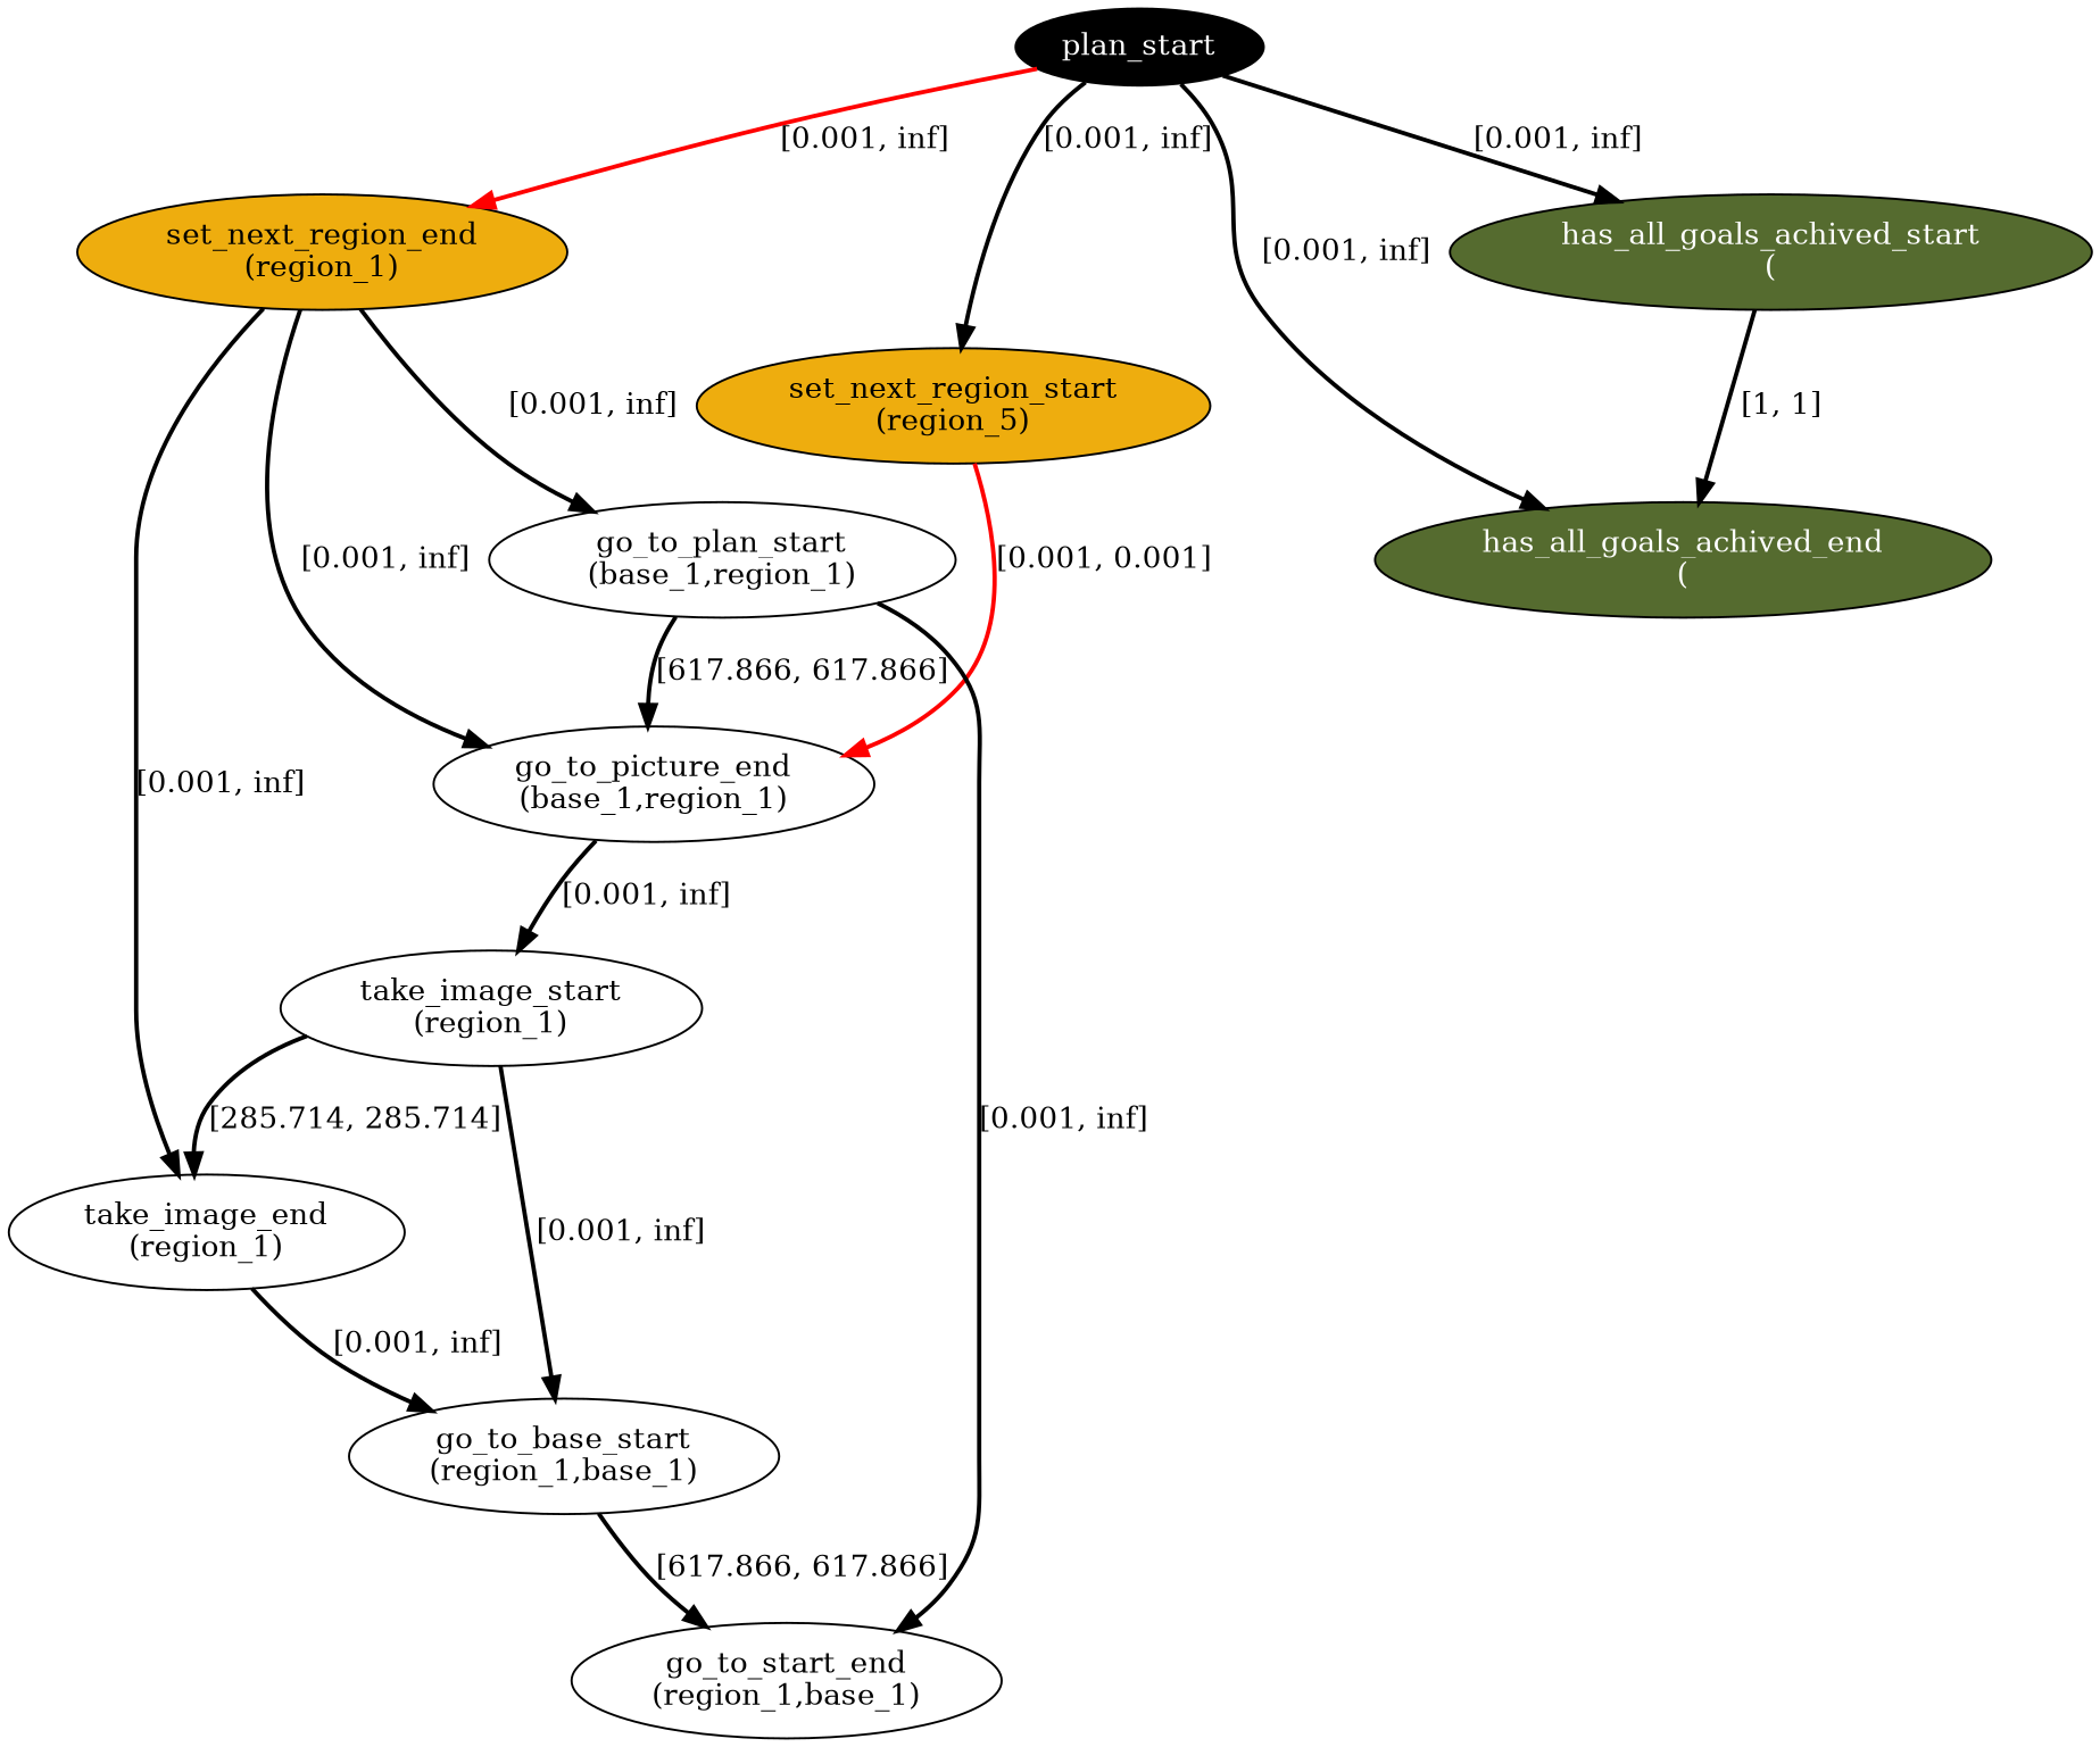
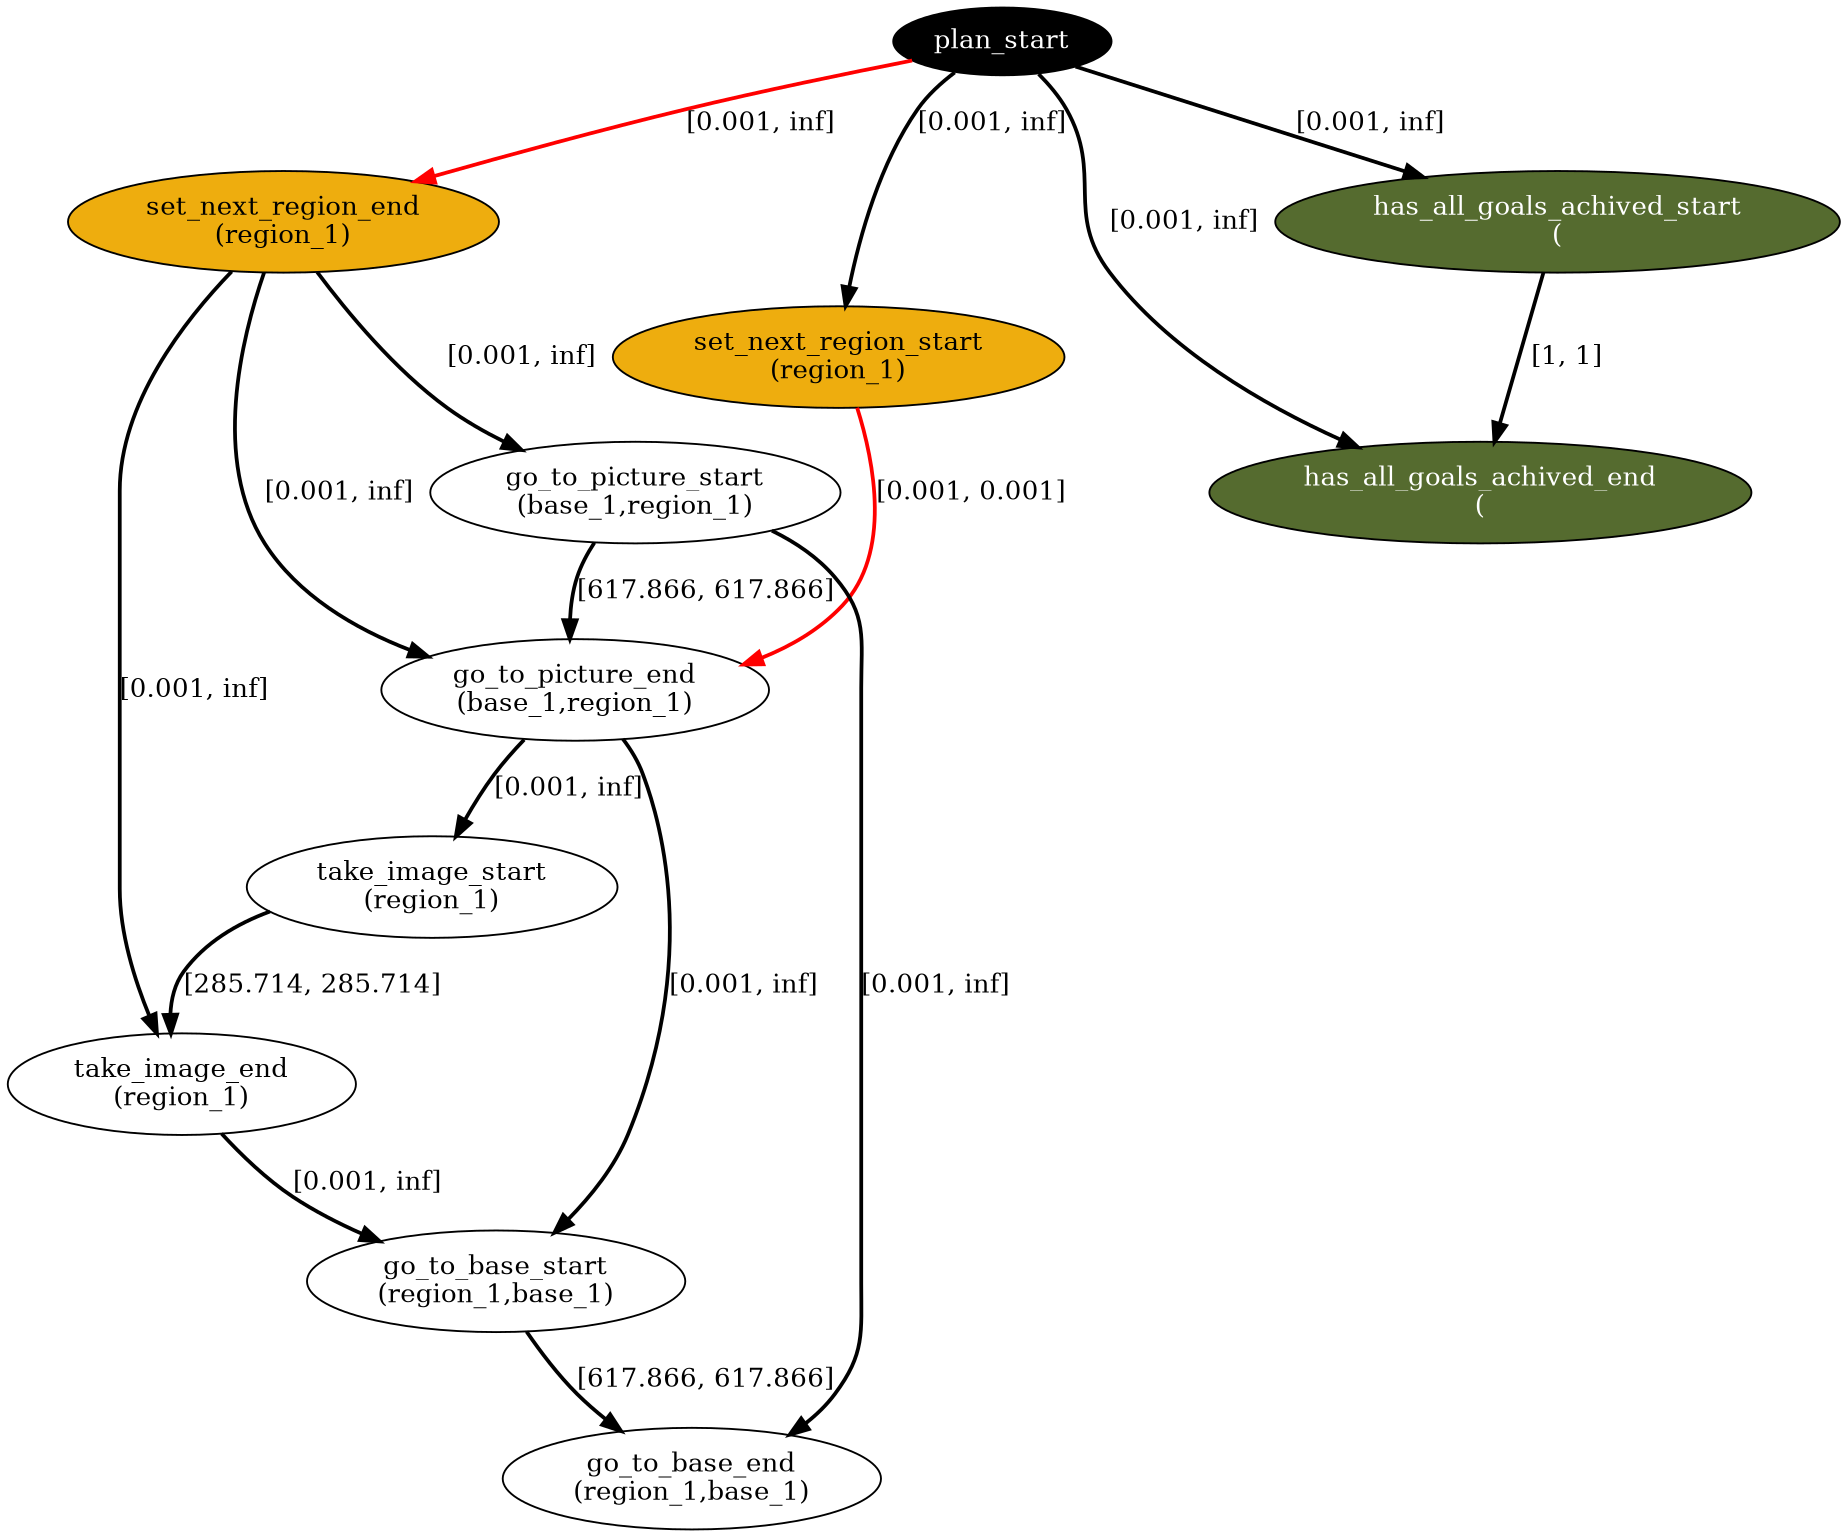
  digraph {
    edge [color=black penwidth=2]
    n1 [fillcolor=black fontcolor=white label=plan_start style=filled]
-   n2 [fillcolor=darkgoldenrod2 label="set_next_region_start\n(region_5)" style=filled]
+   n2 [fillcolor=darkgoldenrod2 label="set_next_region_start\n(region_1)" style=filled]
    n3 [fillcolor=darkgoldenrod2 label="set_next_region_end\n(region_1)" style=filled]
    n4 [fillcolor=darkolivegreen fontcolor=white label="has_all_goals_achived_start\n(" style=filled]
    n5 [fillcolor=darkolivegreen fontcolor=white label="has_all_goals_achived_end\n(" style=filled]
    n6 [label="go_to_picture_end\n(base_1,region_1)"]
-   n7 [label="go_to_plan_start\n(base_1,region_1)"]
+   n7 [label="go_to_picture_start\n(base_1,region_1)"]
    n8 [label="take_image_end\n(region_1)"]
-   n9 [label="go_to_start_end\n(region_1,base_1)"]
+   n9 [label="go_to_base_end\n(region_1,base_1)"]
    n10 [label="take_image_start\n(region_1)"]
    n11 [label="go_to_base_start\n(region_1,base_1)"]
    n1 -> n2 [label="[0.001, inf]"]
    n1 -> n3 [color=red label="[0.001, inf]"]
    n1 -> n4 [label="[0.001, inf]"]
    n1 -> n5 [label="[0.001, inf]"]
    n2 -> n6 [color=red label="[0.001, 0.001]"]
    n3 -> n6 [label="[0.001, inf]"]
    n3 -> n7 [label="[0.001, inf]"]
    n3 -> n8 [label="[0.001, inf]"]
    n4 -> n5 [label="[1, 1]"]
    n6 -> n10 [label="[0.001, inf]"]
-   n10 -> n11 [label="[0.001, inf]"]
+   n6 -> n11 [label="[0.001, inf]"]
    n7 -> n6 [label="[617.866, 617.866]"]
    n7 -> n9 [label="[0.001, inf]"]
    n8 -> n11 [label="[0.001, inf]"]
    n10 -> n8 [label="[285.714, 285.714]"]
    n11 -> n9 [label="[617.866, 617.866]"]
  }
